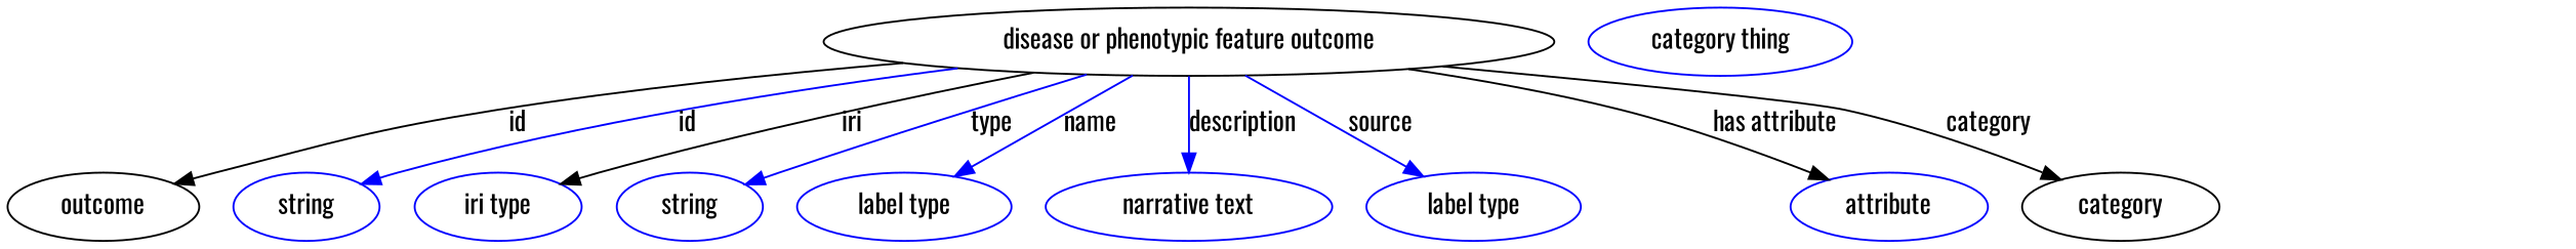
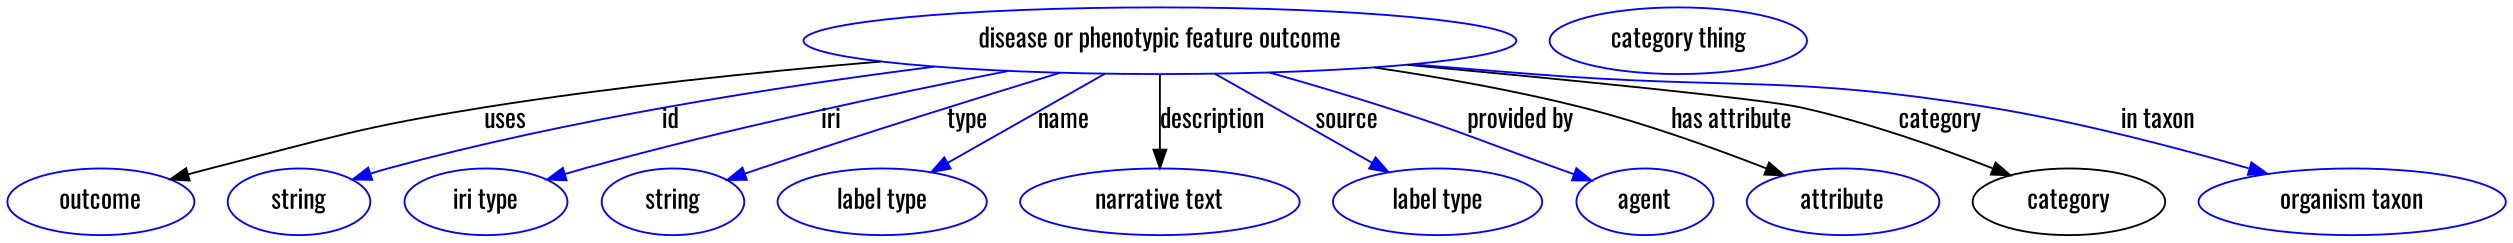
  digraph {
    fontname=Oswald
    node [fontname=Oswald color=blue]
    edge [fontname=Oswald color=blue style=solid]
-   n1 [height=0.5 label="disease or phenotypic feature outcome" width=5.344 color=""]
-   outcome [height=0.5 width=1.4082 color=""]
+   n1 [height=0.5 label="disease or phenotypic feature outcome" width=5.344]
+   outcome [height=0.5 width=1.4082]
    n3 [height=0.5 label=string width=1.0652]
    n4 [height=0.5 label="iri type" width=1.2277]
    n5 [height=0.5 label=string width=1.0652]
    n6 [height=0.5 label="label type" width=1.5707]
    n7 [height=0.5 label="narrative text" width=2.0943]
    n8 [height=0.5 label="label type" width=1.5707]
+   n9 [height=0.5 label=agent width=1.0291]
    n10 [height=0.5 label=attribute width=1.4443]
    category [height=0.5 width=1.4443 color=""]
+   n12 [height=0.5 label="organism taxon" width=2.3109]
    n13 [height=0.5 label="category thing" width=1.9318]
-   n1 -> outcome [label=id color="" style=""]
+   n1 -> outcome [label=uses color="" style=""]
    n1 -> n3 [label=id]
-   n1 -> n4 [color=black label=iri]
+   n1 -> n4 [label=iri]
    n1 -> n5 [label=type]
    n1 -> n6 [label=name]
-   n1 -> n7 [label=description]
+   n1 -> n7 [color=black label=description]
    n1 -> n8 [label=source]
+   n1 -> n9 [label="provided by"]
    n1 -> n10 [color=black label="has attribute"]
    n1 -> category [color=black label=category]
+   n1 -> n12 [label="in taxon"]
  }
